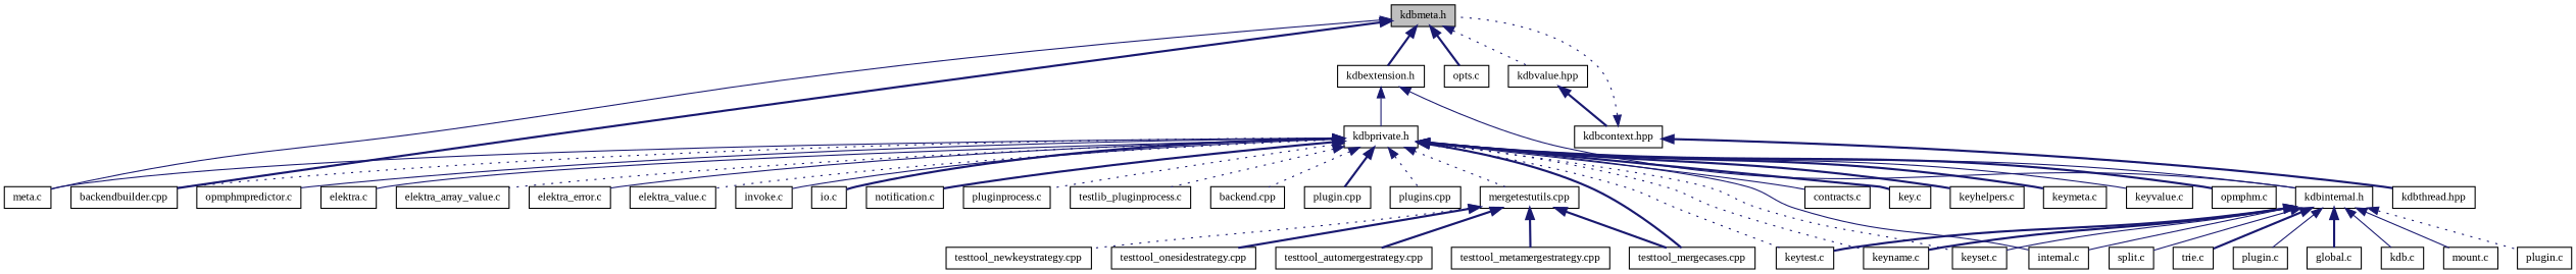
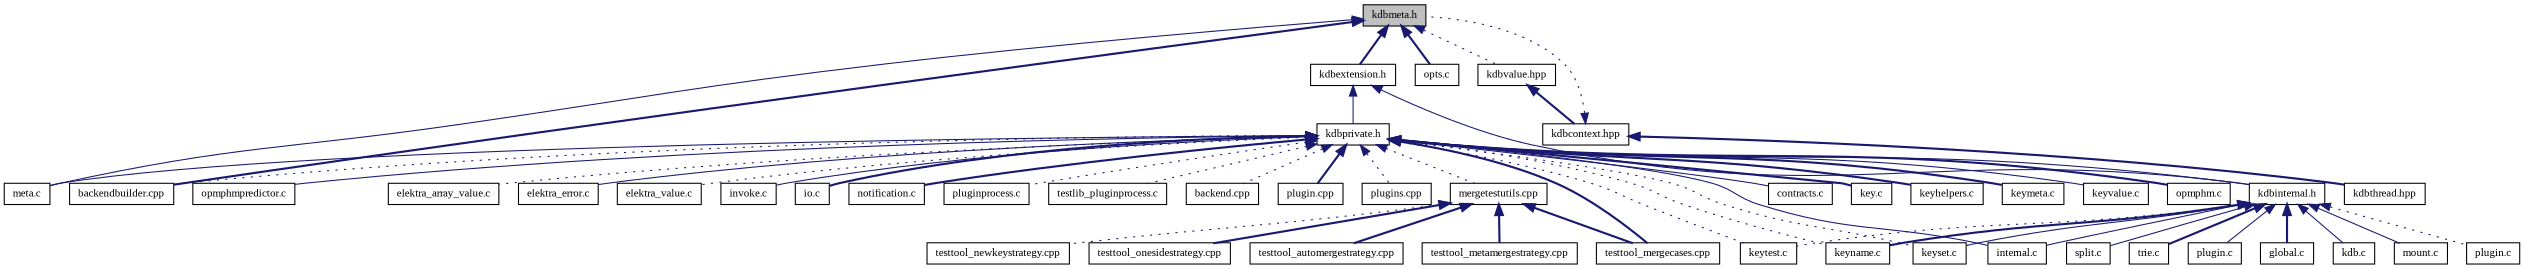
  digraph {
    fontname="Liberation Serif"
    node [color=black fillcolor=white fontname="Liberation Serif" fontsize=10 shape=record style=filled]
    edge [color=midnightblue dir=back fontname="Liberation Serif" fontsize=10 labelfontname=Helvetica labelfontsize=10 style=bold]
    n1 [fillcolor=grey75 fontcolor=black height=0.2 label="kdbmeta.h" width=0.4]
    n2 [height=0.2 label="meta.c" width=0.4]
    n3 [height=0.2 label="opts.c" width=0.4]
    n4 [height=0.2 label="backendbuilder.cpp" width=0.4]
    n5 [height=0.2 label="kdbextension.h" width=0.4]
    n6 [height=0.2 label="kdbvalue.hpp" width=0.4]
    n7 [height=0.2 label="kdbinternal.h" width=0.4]
    n8 [height=0.2 label="kdbprivate.h" width=0.4]
    n9 [height=0.2 label="kdbcontext.hpp" width=0.4]
    n10 [height=0.2 label="kdbthread.hpp" width=0.4]
    n11 [height=0.2 label="global.c" width=0.4]
    n12 [height=0.2 label="internal.c" width=0.4]
    n13 [height=0.2 label="kdb.c" width=0.4]
    n14 [height=0.2 label="keyname.c" width=0.4]
    n15 [height=0.2 label="keyset.c" width=0.4]
    n16 [height=0.2 label="keytest.c" width=0.4]
    n17 [height=0.2 label="mount.c" width=0.4]
    n18 [height=0.2 label="plugin.c" width=0.4]
    n19 [height=0.2 label="split.c" width=0.4]
    n20 [height=0.2 label="trie.c" width=0.4]
    n21 [height=0.2 label="plugin.c" width=0.4]
    n22 [height=0.2 label="contracts.c" width=0.4]
    n23 [height=0.2 label="key.c" width=0.4]
    n24 [height=0.2 label="keyhelpers.c" width=0.4]
    n25 [height=0.2 label="keymeta.c" width=0.4]
    n26 [height=0.2 label="keyvalue.c" width=0.4]
    n27 [height=0.2 label="opmphm.c" width=0.4]
    n28 [height=0.2 label="opmphmpredictor.c" width=0.4]
-   n29 [height=0.2 label="elektra.c" width=0.4]
    n30 [height=0.2 label="elektra_array_value.c" width=0.4]
    n31 [height=0.2 label="elektra_error.c" width=0.4]
    n32 [height=0.2 label="elektra_value.c" width=0.4]
    n33 [height=0.2 label="invoke.c" width=0.4]
    n34 [height=0.2 label="io.c" width=0.4]
    n35 [height=0.2 label="notification.c" width=0.4]
    n36 [height=0.2 label="pluginprocess.c" width=0.4]
    n37 [height=0.2 label="testlib_pluginprocess.c" width=0.4]
    n38 [height=0.2 label="backend.cpp" width=0.4]
    n39 [height=0.2 label="plugin.cpp" width=0.4]
    n40 [height=0.2 label="plugins.cpp" width=0.4]
    n41 [height=0.2 label="mergetestutils.cpp" width=0.4]
    n42 [height=0.2 label="testtool_mergecases.cpp" width=0.4]
    n43 [height=0.2 label="testtool_automergestrategy.cpp" width=0.4]
    n44 [height=0.2 label="testtool_metamergestrategy.cpp" width=0.4]
    n45 [height=0.2 label="testtool_newkeystrategy.cpp" width=0.4]
    n46 [height=0.2 label="testtool_onesidestrategy.cpp" width=0.4]
    n1 -> n2 [style=solid]
    n1 -> n3
    n1 -> n4
    n1 -> n5
    n1 -> n6 [style=dotted]
    n5 -> n7 [style=solid]
    n5 -> n8 [style=solid]
    n6 -> n9
    n7 -> n11
    n7 -> n12 [style=solid]
    n7 -> n13 [style=solid]
    n7 -> n14
    n7 -> n15 [style=solid]
-   n7 -> n16
+   n7 -> n16 [style=dotted]
    n7 -> n17 [style=solid]
    n7 -> n18 [style=dotted]
    n7 -> n19 [style=solid]
    n7 -> n20
    n7 -> n21 [style=solid]
    n8 -> n2 [style=solid]
    n8 -> n4 [style=dotted]
    n8 -> n7 [style=solid]
    n8 -> n12 [style=solid]
    n8 -> n14 [style=dotted]
    n8 -> n15 [style=dotted]
    n8 -> n16 [style=dotted]
    n8 -> n22 [style=solid]
    n8 -> n23
    n8 -> n24
    n8 -> n25
    n8 -> n26 [style=solid]
    n8 -> n27
    n8 -> n28 [style=solid]
-   n8 -> n29 [style=solid]
    n8 -> n30 [style=dotted]
    n8 -> n31 [style=solid]
    n8 -> n32 [style=dotted]
    n8 -> n33 [style=solid]
    n8 -> n34
    n8 -> n35
    n8 -> n36 [style=dotted]
    n8 -> n37 [style=dotted]
    n8 -> n38 [style=dotted]
    n8 -> n39
    n8 -> n40 [style=dotted]
    n8 -> n41 [style=dotted]
    n8 -> n42
    n9 -> n1 [style=dotted]
    n9 -> n10
    n41 -> n42
    n41 -> n43
    n41 -> n44
    n41 -> n45 [style=dotted]
    n41 -> n46
  }
